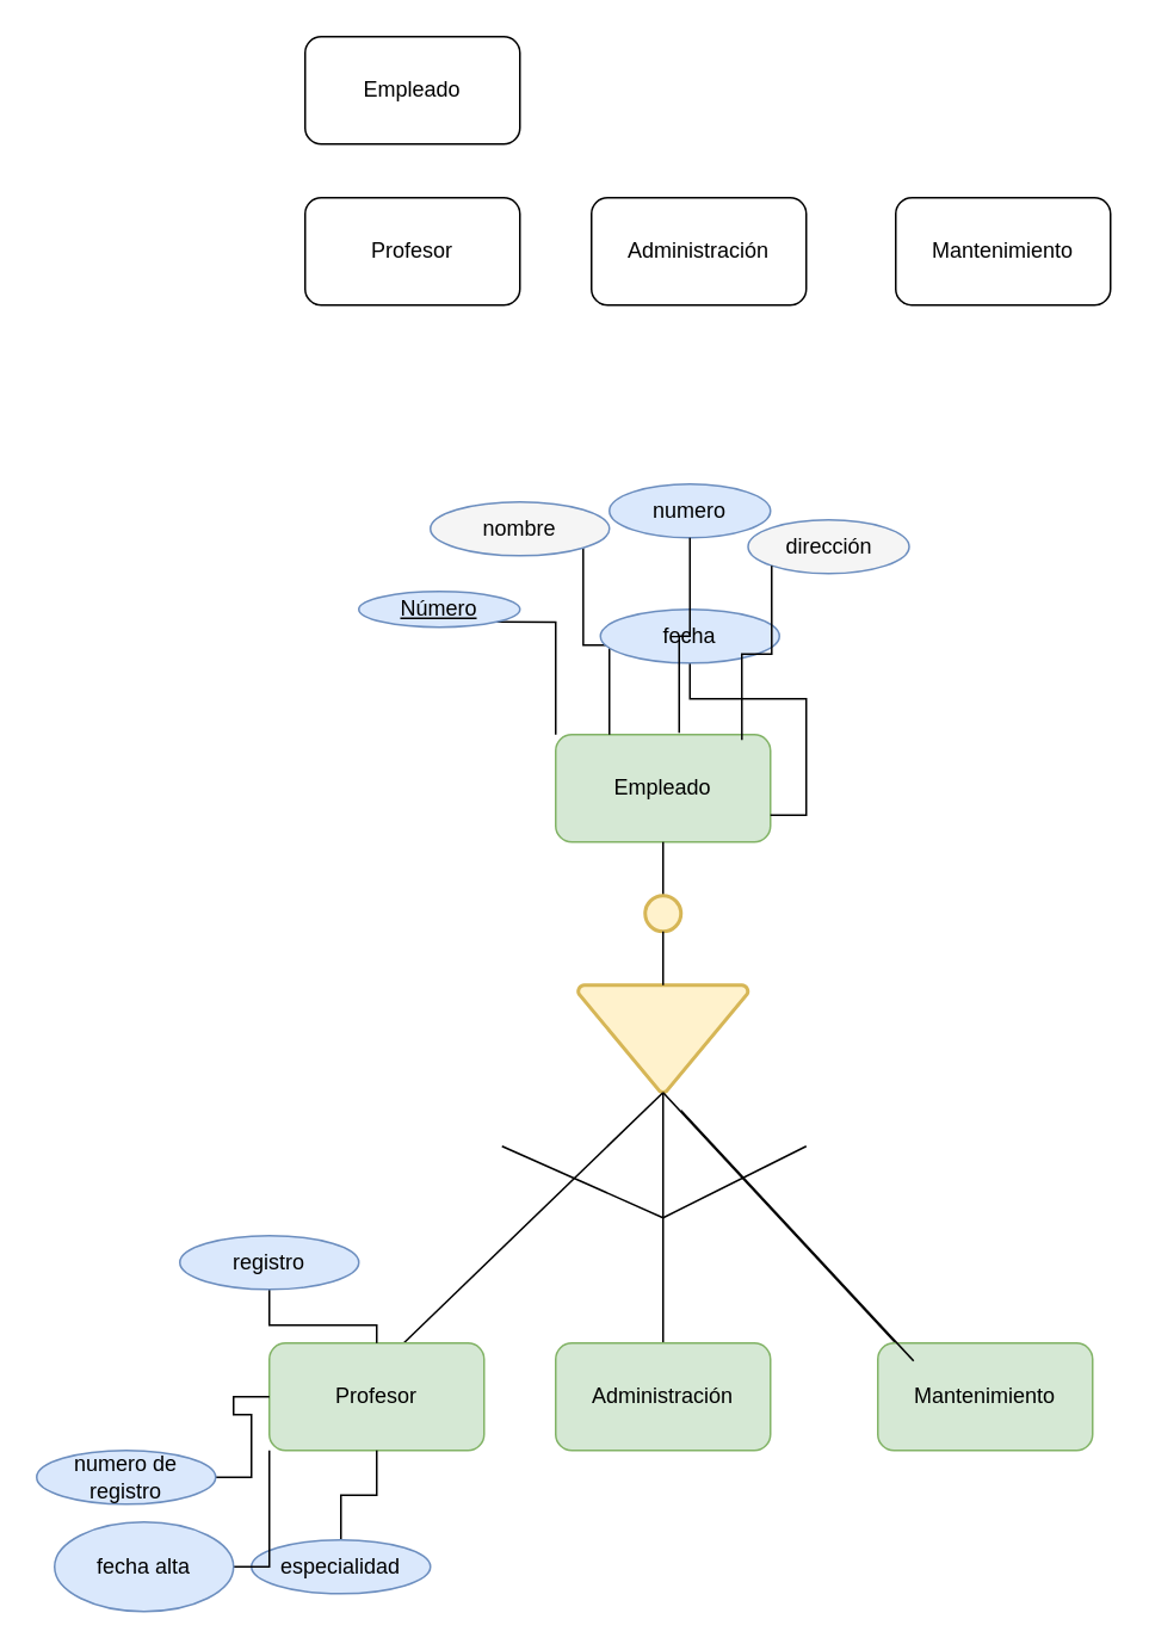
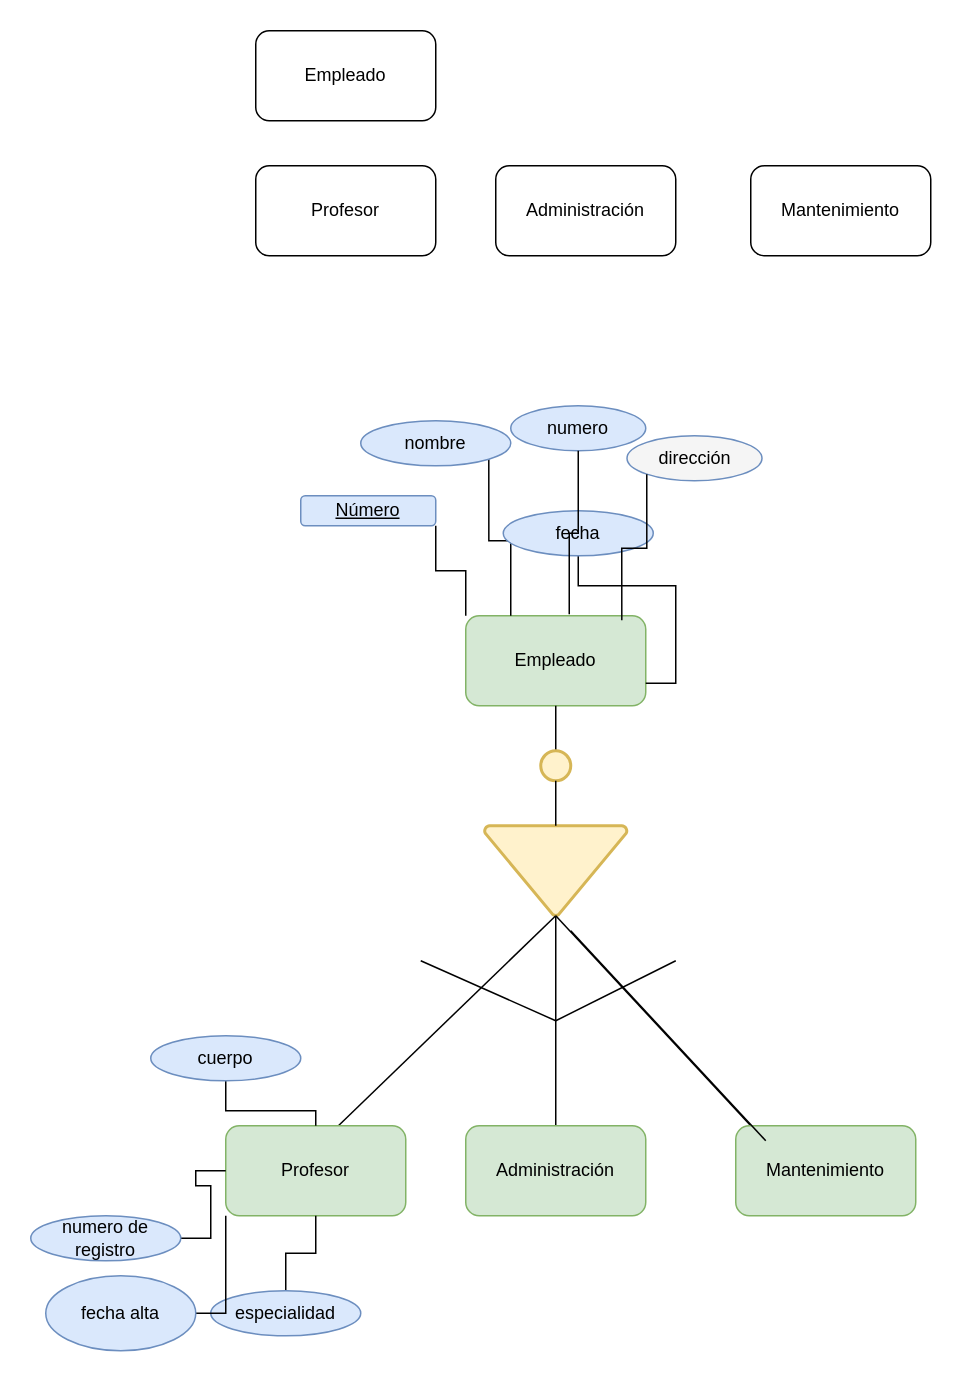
  <mxCell id="0" />
  <mxCell id="1" parent="0" />
  <mxCell id="2" value="Empleado" style="rounded=1;whiteSpace=wrap;html=1;" vertex="1" parent="1"><mxGeometry x="170" y="20" width="120" height="60" as="geometry" /></mxCell>
  <mxCell id="3" value="Profesor" style="rounded=1;whiteSpace=wrap;html=1;" vertex="1" parent="1"><mxGeometry x="170" y="110" width="120" height="60" as="geometry" /></mxCell>
  <mxCell id="4" value="Administración" style="rounded=1;whiteSpace=wrap;html=1;" vertex="1" parent="1"><mxGeometry x="330" y="110" width="120" height="60" as="geometry" /></mxCell>
  <mxCell id="5" value="Mantenimiento" style="rounded=1;whiteSpace=wrap;html=1;" vertex="1" parent="1"><mxGeometry x="500" y="110" width="120" height="60" as="geometry" /></mxCell>
  <mxCell id="6" value="Empleado" style="rounded=1;whiteSpace=wrap;html=1;fillColor=#d5e8d4;strokeColor=#82b366;" vertex="1" parent="1"><mxGeometry x="310" y="410" width="120" height="60" as="geometry" /></mxCell>
  <mxCell id="7" value="" style="endArrow=none;html=1;rounded=0;entryX=0.5;entryY=1;entryDx=0;entryDy=0;" edge="1" parent="1" source="10" target="6"><mxGeometry width="50" height="50" relative="1" as="geometry"><mxPoint x="370" y="590" as="sourcePoint" /><mxPoint x="400" y="480" as="targetPoint" /><Array as="points" /></mxGeometry></mxCell>
  <mxCell id="8" style="edgeStyle=orthogonalEdgeStyle;rounded=0;orthogonalLoop=1;jettySize=auto;html=1;exitX=0.5;exitY=1;exitDx=0;exitDy=0;exitPerimeter=0;endArrow=none;endFill=0;" edge="1" parent="1" source="9"><mxGeometry relative="1" as="geometry"><mxPoint x="370" y="780" as="targetPoint" /></mxGeometry></mxCell>
  <mxCell id="9" value="" style="strokeWidth=2;html=1;shape=mxgraph.flowchart.merge_or_storage;whiteSpace=wrap;fillColor=#fff2cc;strokeColor=#d6b656;" vertex="1" parent="1"><mxGeometry x="322.5" y="550" width="95" height="60" as="geometry" /></mxCell>
  <mxCell id="10" value="" style="strokeWidth=2;html=1;shape=mxgraph.flowchart.start_2;whiteSpace=wrap;fillColor=#fff2cc;strokeColor=#d6b656;" vertex="1" parent="1"><mxGeometry x="360" y="500" width="20" height="20" as="geometry" /></mxCell>
  <mxCell id="11" value="" style="endArrow=none;html=1;rounded=0;entryX=0.5;entryY=1;entryDx=0;entryDy=0;entryPerimeter=0;exitX=0.5;exitY=0;exitDx=0;exitDy=0;exitPerimeter=0;" edge="1" parent="1" source="9" target="10"><mxGeometry width="50" height="50" relative="1" as="geometry"><mxPoint x="350" y="530" as="sourcePoint" /><mxPoint x="400" y="480" as="targetPoint" /></mxGeometry></mxCell>
  <mxCell id="12" value="Administración" style="rounded=1;whiteSpace=wrap;html=1;fillColor=#d5e8d4;strokeColor=#82b366;" vertex="1" parent="1"><mxGeometry x="310" y="750" width="120" height="60" as="geometry" /></mxCell>
  <mxCell id="13" value="" style="endArrow=none;html=1;rounded=0;entryX=0.5;entryY=1;entryDx=0;entryDy=0;entryPerimeter=0;exitX=0.6;exitY=0.05;exitDx=0;exitDy=0;exitPerimeter=0;" edge="1" parent="1" source="16" target="9"><mxGeometry width="50" height="50" relative="1" as="geometry"><mxPoint x="250" y="750" as="sourcePoint" /><mxPoint x="400" y="480" as="targetPoint" /></mxGeometry></mxCell>
  <mxCell id="14" value="" style="endArrow=none;html=1;rounded=0;entryX=0.5;entryY=1;entryDx=0;entryDy=0;entryPerimeter=0;" edge="1" parent="1" target="9"><mxGeometry width="50" height="50" relative="1" as="geometry"><mxPoint x="500" y="750" as="sourcePoint" /><mxPoint x="380" y="620" as="targetPoint" /></mxGeometry></mxCell>
  <mxCell id="15" value="Mantenimiento" style="rounded=1;whiteSpace=wrap;html=1;fillColor=#d5e8d4;strokeColor=#82b366;" vertex="1" parent="1"><mxGeometry x="490" y="750" width="120" height="60" as="geometry" /></mxCell>
  <mxCell id="16" value="Profesor" style="rounded=1;whiteSpace=wrap;html=1;fillColor=#d5e8d4;strokeColor=#82b366;" vertex="1" parent="1"><mxGeometry x="150" y="750" width="120" height="60" as="geometry" /></mxCell>
  <mxCell id="17" value="" style="endArrow=none;html=1;rounded=0;" edge="1" parent="1"><mxGeometry width="50" height="50" relative="1" as="geometry"><mxPoint x="280" y="640" as="sourcePoint" /><mxPoint x="370" y="680" as="targetPoint" /></mxGeometry></mxCell>
  <mxCell id="18" value="" style="endArrow=none;html=1;rounded=0;" edge="1" parent="1"><mxGeometry width="50" height="50" relative="1" as="geometry"><mxPoint x="450" y="640" as="sourcePoint" /><mxPoint x="370" y="680" as="targetPoint" /></mxGeometry></mxCell>
  <mxCell id="19" style="edgeStyle=orthogonalEdgeStyle;rounded=0;orthogonalLoop=1;jettySize=auto;html=1;exitX=1;exitY=1;exitDx=0;exitDy=0;entryX=0;entryY=0;entryDx=0;entryDy=0;endArrow=none;endFill=0;" edge="1" parent="1" source="20" target="6"><mxGeometry relative="1" as="geometry" /></mxCell>
- <mxCell id="20" value="Número" style="ellipse;whiteSpace=wrap;html=1;fontStyle=4;fillColor=#dae8fc;strokeColor=#6c8ebf;" vertex="1" parent="1"><mxGeometry x="200" y="330" width="90" height="20" as="geometry" /></mxCell>
+ <mxCell id="20" value="Número" style="whiteSpace=wrap;html=1;fontStyle=4;fillColor=#dae8fc;strokeColor=#6c8ebf;rounded=1;" vertex="1" parent="1"><mxGeometry x="200" y="330" width="90" height="20" as="geometry" /></mxCell>
  <mxCell id="21" style="edgeStyle=orthogonalEdgeStyle;rounded=0;orthogonalLoop=1;jettySize=auto;html=1;exitX=1;exitY=1;exitDx=0;exitDy=0;entryX=0.25;entryY=0;entryDx=0;entryDy=0;endArrow=none;endFill=0;" edge="1" parent="1" source="22" target="6"><mxGeometry relative="1" as="geometry" /></mxCell>
- <mxCell id="22" value="nombre " style="ellipse;whiteSpace=wrap;html=1;fillColor=#f5f5f5;strokeColor=#6c8ebf;" vertex="1" parent="1"><mxGeometry x="240" y="280" width="100" height="30" as="geometry" /></mxCell>
+ <mxCell id="22" value="nombre " style="ellipse;whiteSpace=wrap;html=1;fillColor=#dae8fc;strokeColor=#6c8ebf;" vertex="1" parent="1"><mxGeometry x="240" y="280" width="100" height="30" as="geometry" /></mxCell>
  <mxCell id="23" value="numero" style="ellipse;whiteSpace=wrap;html=1;fillColor=#dae8fc;strokeColor=#6c8ebf;" vertex="1" parent="1"><mxGeometry x="340" y="270" width="90" height="30" as="geometry" /></mxCell>
  <mxCell id="24" value="dirección" style="ellipse;whiteSpace=wrap;html=1;fillColor=#f5f5f5;strokeColor=#6c8ebf;" vertex="1" parent="1"><mxGeometry x="417.5" y="290" width="90" height="30" as="geometry" /></mxCell>
  <mxCell id="25" style="edgeStyle=orthogonalEdgeStyle;rounded=0;orthogonalLoop=1;jettySize=auto;html=1;exitX=0.5;exitY=1;exitDx=0;exitDy=0;entryX=1;entryY=0.75;entryDx=0;entryDy=0;endArrow=none;endFill=0;" edge="1" parent="1" source="26" target="6"><mxGeometry relative="1" as="geometry" /></mxCell>
  <mxCell id="26" value="fecha" style="ellipse;whiteSpace=wrap;html=1;fillColor=#dae8fc;strokeColor=#6c8ebf;" vertex="1" parent="1"><mxGeometry x="335" y="340" width="100" height="30" as="geometry" /></mxCell>
  <mxCell id="27" style="edgeStyle=orthogonalEdgeStyle;rounded=0;orthogonalLoop=1;jettySize=auto;html=1;exitX=0.5;exitY=0;exitDx=0;exitDy=0;endArrow=none;endFill=0;" edge="1" parent="1" source="28" target="16"><mxGeometry relative="1" as="geometry" /></mxCell>
  <mxCell id="28" value="especialidad" style="ellipse;whiteSpace=wrap;html=1;fillColor=#dae8fc;strokeColor=#6c8ebf;" vertex="1" parent="1"><mxGeometry x="140" y="860" width="100" height="30" as="geometry" /></mxCell>
  <mxCell id="29" style="edgeStyle=orthogonalEdgeStyle;rounded=0;orthogonalLoop=1;jettySize=auto;html=1;exitX=0.5;exitY=1;exitDx=0;exitDy=0;endArrow=none;endFill=0;" edge="1" parent="1" source="30" target="16"><mxGeometry relative="1" as="geometry" /></mxCell>
- <mxCell id="30" value="registro" style="ellipse;whiteSpace=wrap;html=1;fillColor=#dae8fc;strokeColor=#6c8ebf;" vertex="1" parent="1"><mxGeometry x="100" y="690" width="100" height="30" as="geometry" /></mxCell>
+ <mxCell id="30" value="cuerpo" style="ellipse;whiteSpace=wrap;html=1;fillColor=#dae8fc;strokeColor=#6c8ebf;" vertex="1" parent="1"><mxGeometry x="100" y="690" width="100" height="30" as="geometry" /></mxCell>
  <mxCell id="31" style="edgeStyle=orthogonalEdgeStyle;rounded=0;orthogonalLoop=1;jettySize=auto;html=1;exitX=1;exitY=0.5;exitDx=0;exitDy=0;entryX=0;entryY=1;entryDx=0;entryDy=0;endArrow=none;endFill=0;" edge="1" parent="1" source="32" target="16"><mxGeometry relative="1" as="geometry" /></mxCell>
  <mxCell id="32" value="fecha alta" style="ellipse;whiteSpace=wrap;html=1;fillColor=#dae8fc;strokeColor=#6c8ebf;" vertex="1" parent="1"><mxGeometry x="30" y="850" width="100" height="50" as="geometry" /></mxCell>
  <mxCell id="33" style="edgeStyle=orthogonalEdgeStyle;rounded=0;orthogonalLoop=1;jettySize=auto;html=1;exitX=1;exitY=0.5;exitDx=0;exitDy=0;entryX=0;entryY=0.5;entryDx=0;entryDy=0;endArrow=none;endFill=0;" edge="1" parent="1" source="34" target="16"><mxGeometry relative="1" as="geometry" /></mxCell>
  <mxCell id="34" value="numero de registro" style="ellipse;whiteSpace=wrap;html=1;fillColor=#dae8fc;strokeColor=#6c8ebf;" vertex="1" parent="1"><mxGeometry x="20" y="810" width="100" height="30" as="geometry" /></mxCell>
  <mxCell id="35" value="" style="endArrow=none;html=1;rounded=0;entryX=0.5;entryY=1;entryDx=0;entryDy=0;entryPerimeter=0;" edge="1" parent="1"><mxGeometry width="50" height="50" relative="1" as="geometry"><mxPoint x="510" y="760" as="sourcePoint" /><mxPoint x="380" y="620" as="targetPoint" /></mxGeometry></mxCell>
  <mxCell id="36" style="edgeStyle=orthogonalEdgeStyle;rounded=0;orthogonalLoop=1;jettySize=auto;html=1;exitX=0.5;exitY=1;exitDx=0;exitDy=0;entryX=0.575;entryY=-0.017;entryDx=0;entryDy=0;entryPerimeter=0;endArrow=none;endFill=0;" edge="1" parent="1" source="23" target="6"><mxGeometry relative="1" as="geometry" /></mxCell>
  <mxCell id="37" style="edgeStyle=orthogonalEdgeStyle;rounded=0;orthogonalLoop=1;jettySize=auto;html=1;exitX=0;exitY=1;exitDx=0;exitDy=0;entryX=0.867;entryY=0.05;entryDx=0;entryDy=0;entryPerimeter=0;endArrow=none;endFill=0;" edge="1" parent="1" source="24" target="6"><mxGeometry relative="1" as="geometry" /></mxCell>
